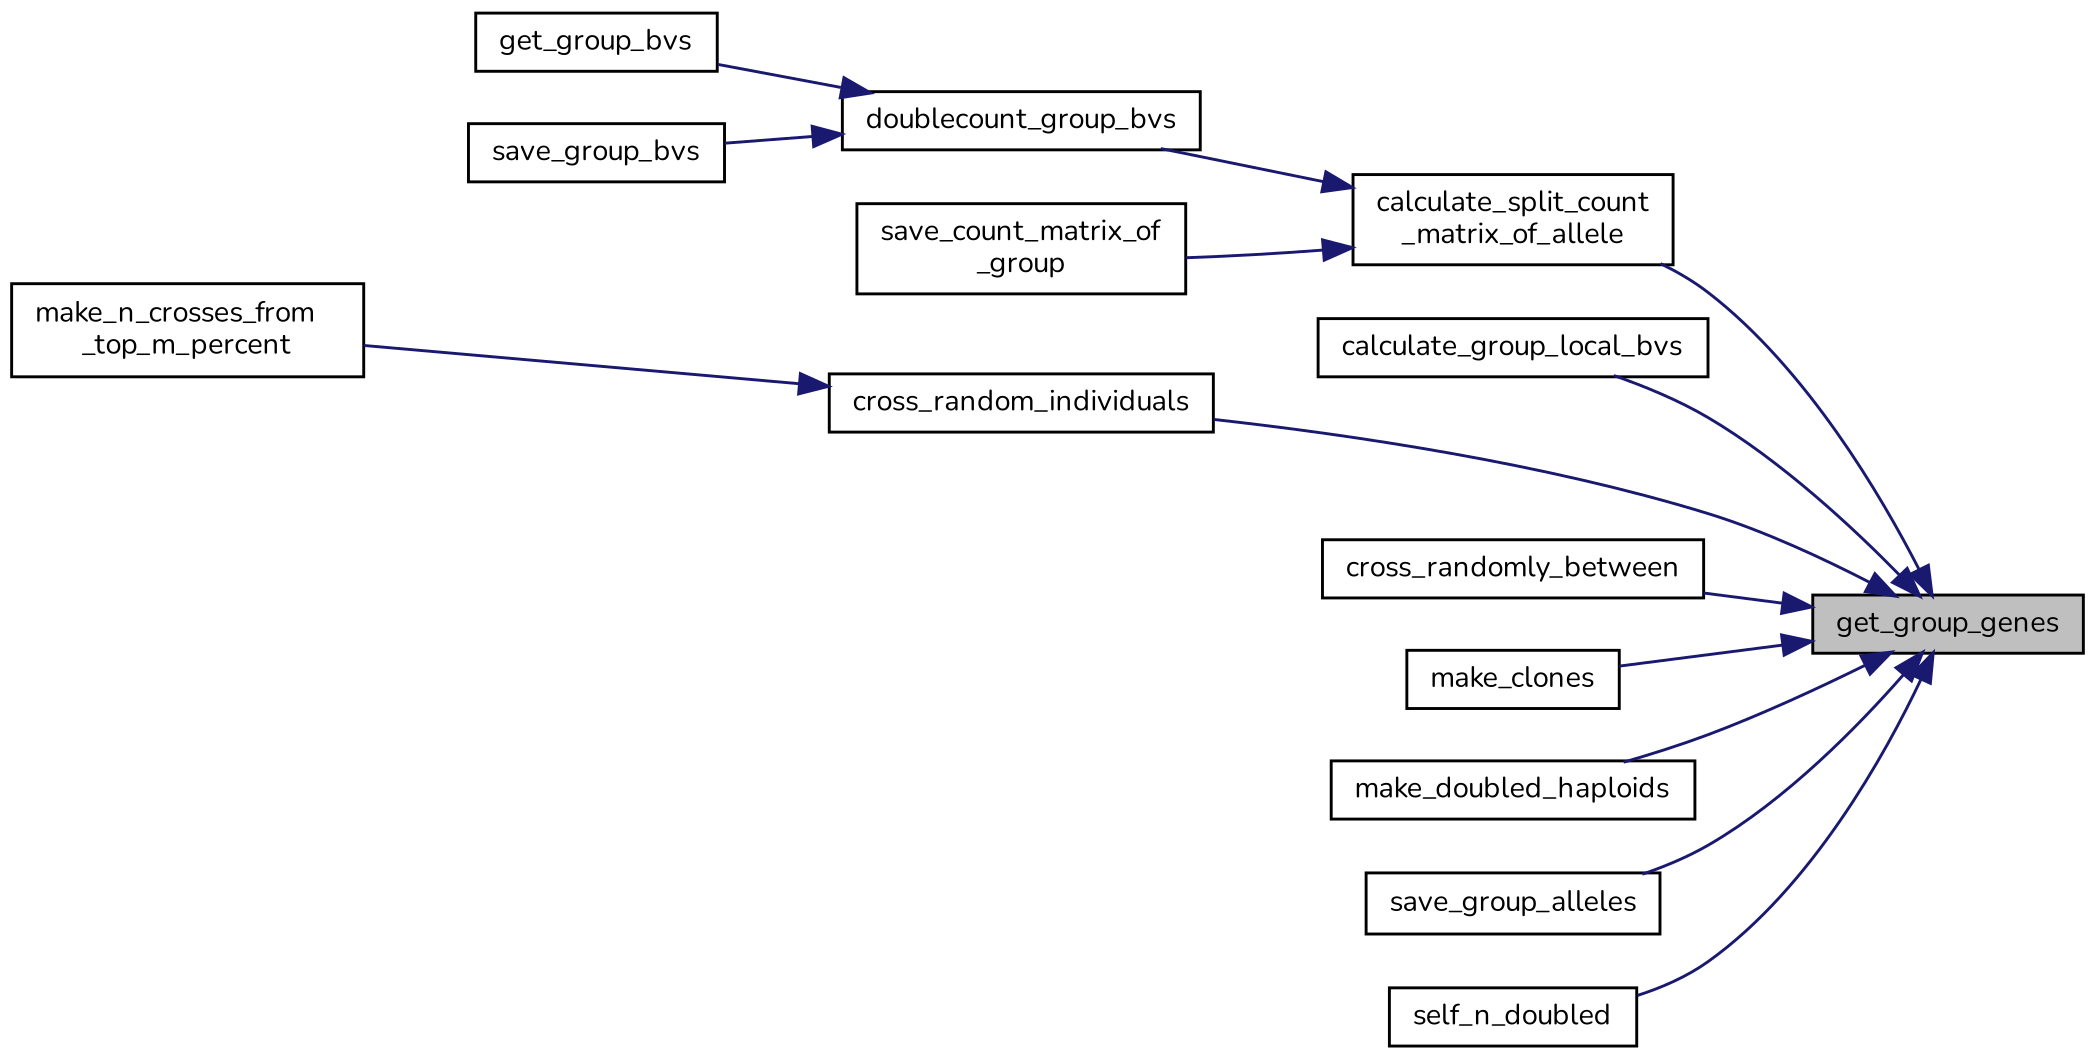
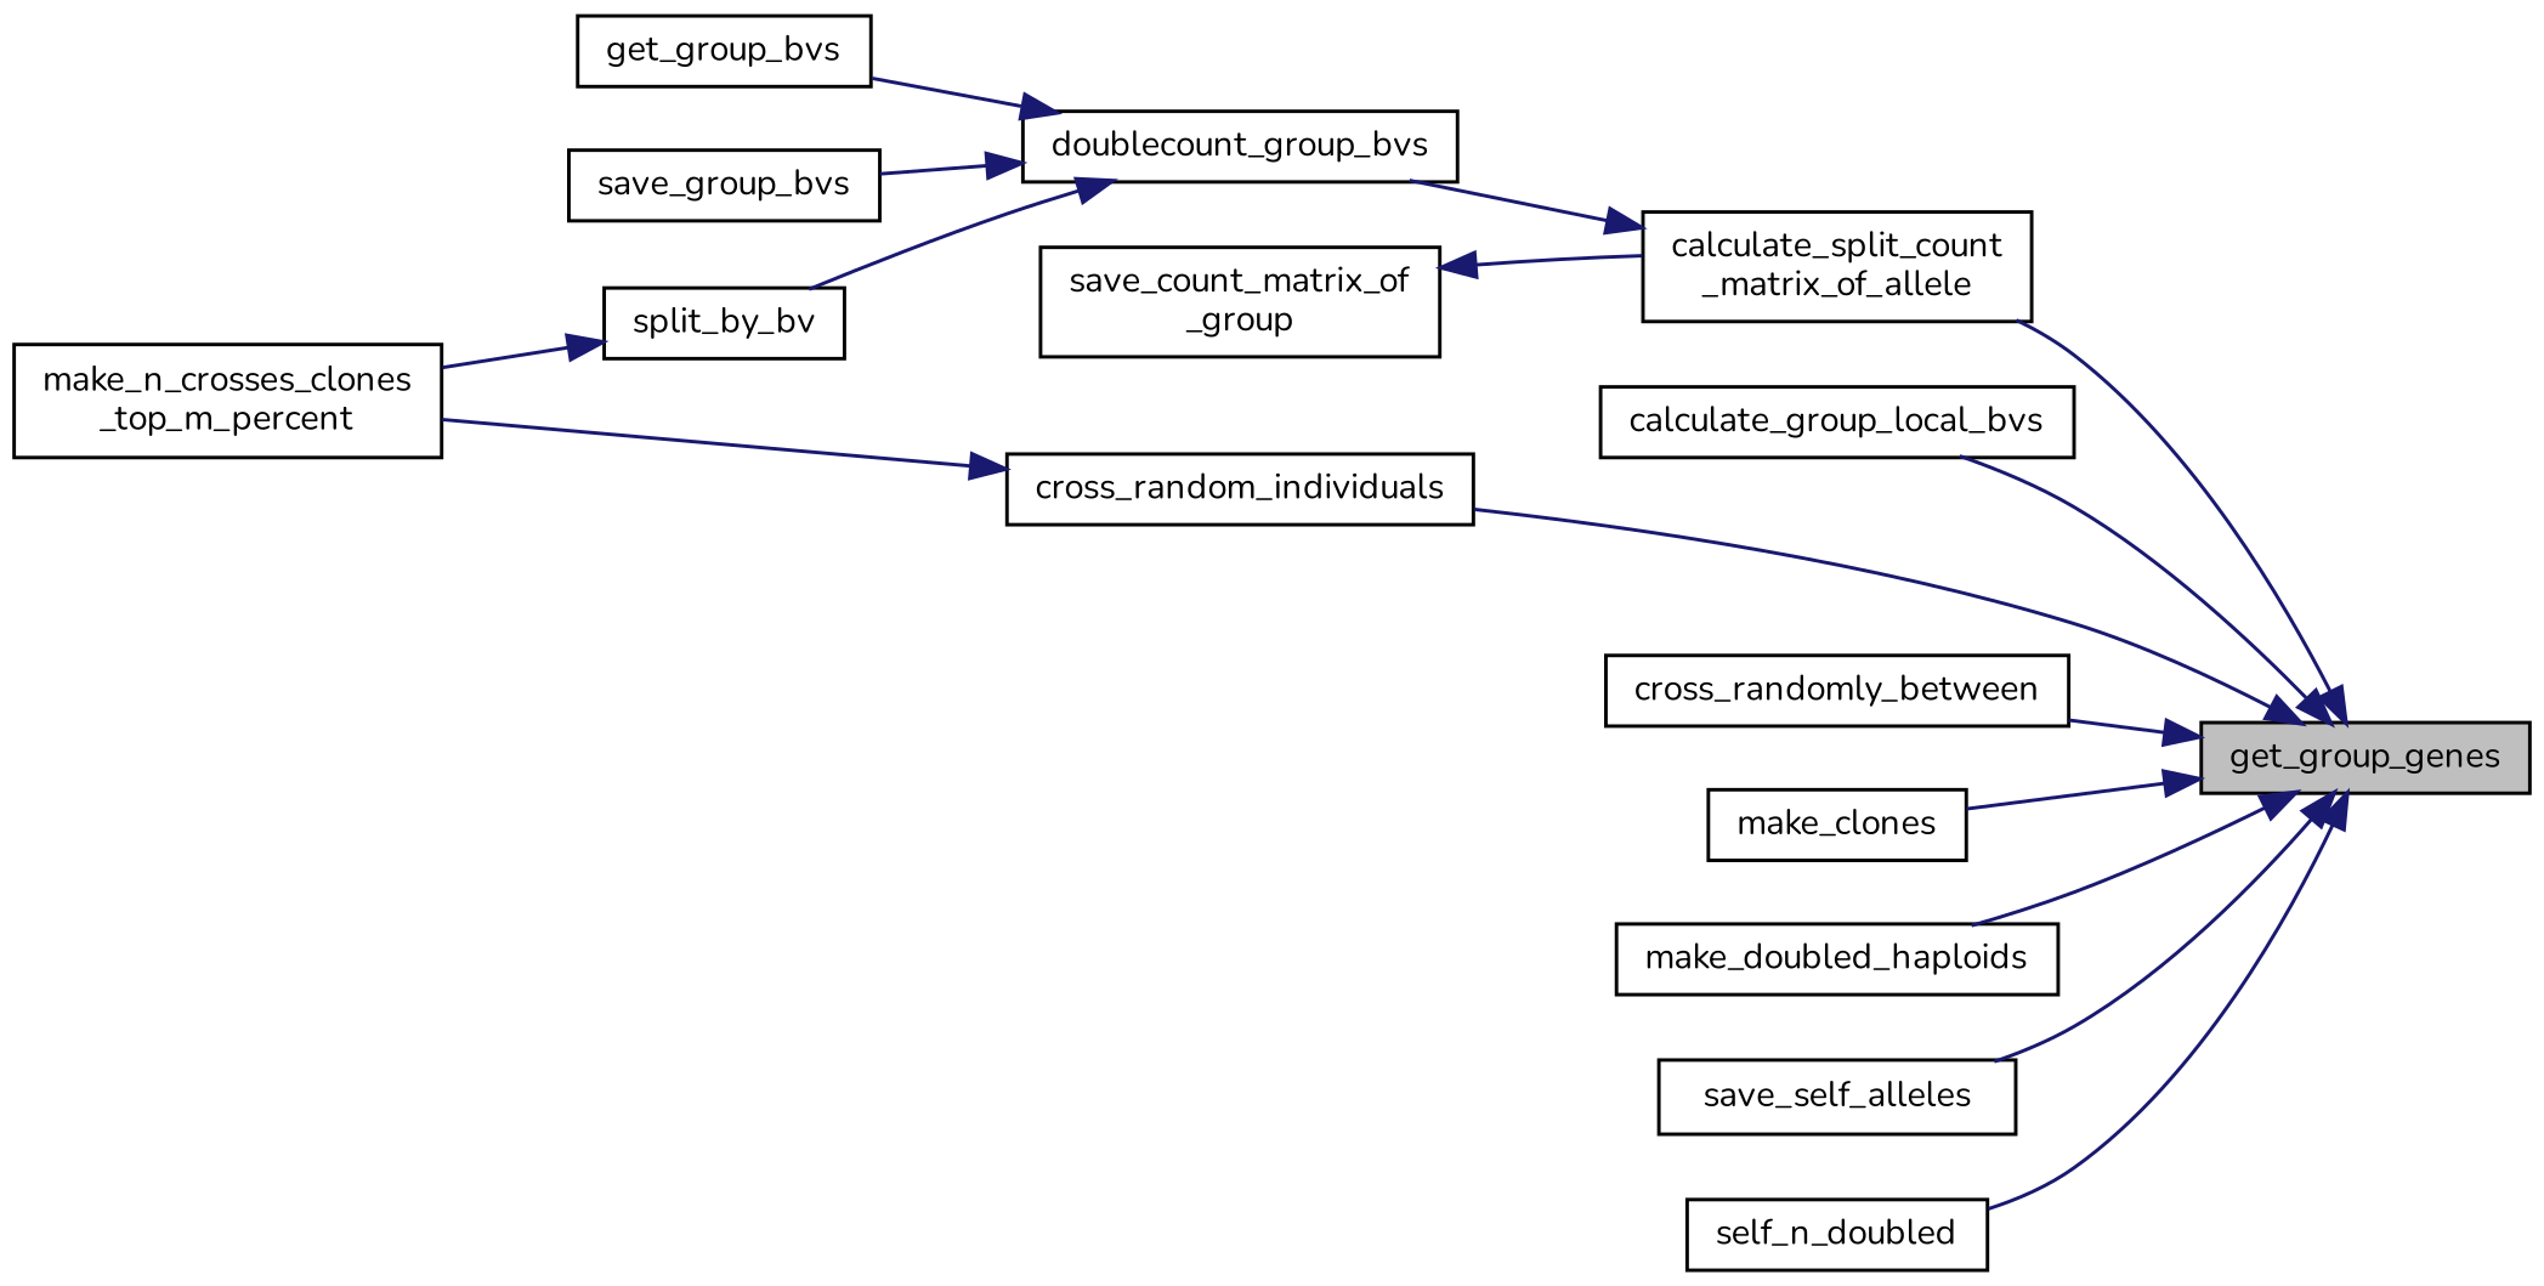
  digraph {
    fontname=Nunito
    rankdir=RL
    node [color=black fillcolor=white fontname=Nunito fontsize=10 shape=record style=filled]
    edge [color=midnightblue dir=back fontname=Nunito fontsize=10 labelfontname=Helvetica labelfontsize=10 style=solid]
    n1 [fillcolor=grey75 fontcolor=black height=0.2 label=get_group_genes width=0.4]
    n2 [height=0.2 label="calculate_split_count\l_matrix_of_allele" width=0.4]
    n3 [height=0.2 label=calculate_group_local_bvs width=0.4]
    n4 [height=0.2 label=cross_random_individuals width=0.4]
    n5 [height=0.2 label=cross_randomly_between width=0.4]
    n6 [height=0.2 label=make_clones width=0.4]
    n7 [height=0.2 label=make_doubled_haploids width=0.4]
-   n8 [height=0.2 label=save_group_alleles width=0.4]
+   n8 [height=0.2 label=save_self_alleles width=0.4]
    n9 [height=0.2 label=self_n_doubled width=0.4]
    n10 [height=0.2 label=doublecount_group_bvs width=0.4]
    n11 [height=0.2 label="save_count_matrix_of\l_group" width=0.4]
-   n12 [height=0.2 label="make_n_crosses_from\l_top_m_percent" width=0.4]
+   n12 [height=0.2 label="make_n_crosses_clones\l_top_m_percent" width=0.4]
    n13 [height=0.2 label=get_group_bvs width=0.4]
    n14 [height=0.2 label=save_group_bvs width=0.4]
+   n15 [height=0.2 label=split_by_bv width=0.4]
    n1 -> n2
    n1 -> n3
    n1 -> n4
    n1 -> n5
    n1 -> n6
    n1 -> n7
    n1 -> n8
    n1 -> n9
    n2 -> n10
-   n2 -> n11
+   n11 -> n2
    n4 -> n12
    n10 -> n13
    n10 -> n14
+   n10 -> n15
+   n15 -> n12
  }
